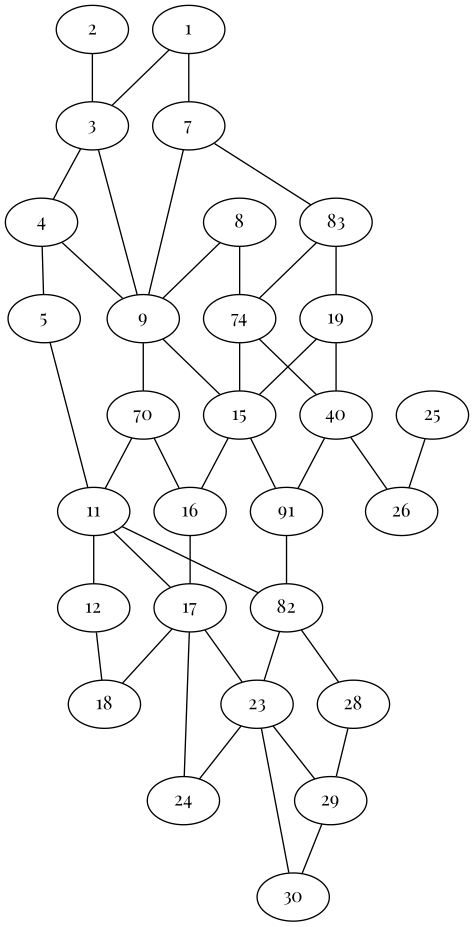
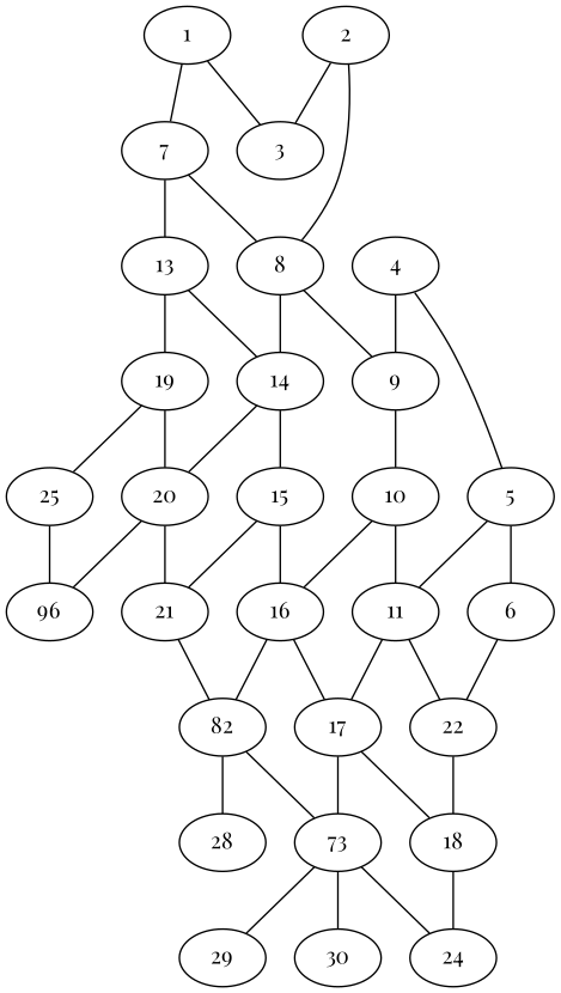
  graph {
    fontname="Playfair Display"
    node [fontname="Playfair Display"]
    edge [fontname="Playfair Display"]
    1
    7
    3
    2
    8
-   13 [label=83]
+   13
    4
    9
-   14 [label=74]
+   14
    5
-   10 [label=70]
+   10
    15
+   6
    11
    16
-   12
+   12 [label=22]
    17
    18
    19
-   20 [label=40]
-   21 [label=91]
+   20
+   21
    n22 [label=82]
-   23
+   23 [label=73]
    24
    25
-   26
+   26 [label=96]
    28
    29
    30
    1 -- 7
    1 -- 3
-   7 -- 9
+   7 -- 8
    7 -- 13
-   3 -- 4
-   3 -- 9
    2 -- 3
+   2 -- 8
    8 -- 9
    8 -- 14
    13 -- 14
    13 -- 19
    4 -- 9
    4 -- 5
    9 -- 10
-   9 -- 15
    14 -- 15
    14 -- 20
+   5 -- 6
    5 -- 11
    10 -- 11
    10 -- 16
    15 -- 16
    15 -- 21
+   6 -- 12
    11 -- 12
    11 -- 17
    16 -- 17
-   11 -- n22
+   16 -- n22
    12 -- 18
    17 -- 18
    17 -- 23
-   17 -- 24
+   18 -- 24
    19 -- 20
-   19 -- 15
+   19 -- 25
    20 -- 21
    20 -- 26
    21 -- n22
    n22 -- 23
    n22 -- 28
    23 -- 24
    23 -- 29
    23 -- 30
    25 -- 26
-   28 -- 29
-   29 -- 30
  }
